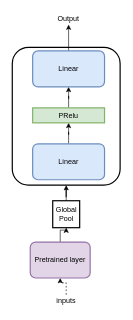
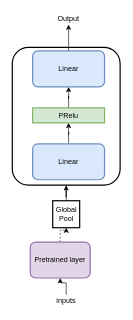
  <mxCell id="0" />
  <mxCell id="1" parent="0" />
  <mxCell id="2" value="" style="rounded=1;whiteSpace=wrap;html=1;strokeWidth=2;fillColor=none;" vertex="1" parent="1"><mxGeometry x="20" y="78" width="180" height="230" as="geometry" /></mxCell>
- <mxCell id="3" style="edgeStyle=orthogonalEdgeStyle;rounded=0;orthogonalLoop=1;jettySize=auto;html=1;entryX=0.5;entryY=1;entryDx=0;entryDy=0;dashed=1;" edge="1" parent="1" source="4" target="6"><mxGeometry relative="1" as="geometry" /></mxCell>
+ <mxCell id="3" style="edgeStyle=orthogonalEdgeStyle;rounded=0;orthogonalLoop=1;jettySize=auto;html=1;entryX=0.5;entryY=1;entryDx=0;entryDy=0;" edge="1" parent="1" source="4" target="6"><mxGeometry relative="1" as="geometry" /></mxCell>
  <mxCell id="4" value="inputs" style="text;html=1;strokeColor=none;fillColor=none;align=center;verticalAlign=middle;whiteSpace=wrap;rounded=0;" vertex="1" parent="1"><mxGeometry x="90" y="491" width="40" height="20" as="geometry" /></mxCell>
- <mxCell id="5" style="edgeStyle=orthogonalEdgeStyle;rounded=0;orthogonalLoop=1;jettySize=auto;html=1;entryX=0.5;entryY=1;entryDx=0;entryDy=0;" edge="1" parent="1" source="6" target="12"><mxGeometry relative="1" as="geometry" /></mxCell>
+ <mxCell id="5" style="edgeStyle=orthogonalEdgeStyle;rounded=0;orthogonalLoop=1;jettySize=auto;html=1;entryX=0.5;entryY=1;entryDx=0;entryDy=0;dashed=1;" edge="1" parent="1" source="6" target="12"><mxGeometry relative="1" as="geometry" /></mxCell>
  <mxCell id="6" value="Pretrained layer" style="rounded=1;whiteSpace=wrap;html=1;strokeWidth=2;fillColor=#e1d5e7;strokeColor=#9673a6;" vertex="1" parent="1"><mxGeometry x="50" y="403" width="100" height="60" as="geometry" /></mxCell>
  <mxCell id="7" style="edgeStyle=orthogonalEdgeStyle;rounded=0;orthogonalLoop=1;jettySize=auto;html=1;entryX=0.5;entryY=1;entryDx=0;entryDy=0;" edge="1" parent="1" source="8" target="10"><mxGeometry relative="1" as="geometry" /></mxCell>
  <mxCell id="8" value="Linear" style="rounded=1;whiteSpace=wrap;html=1;strokeWidth=2;fillColor=#dae8fc;strokeColor=#6c8ebf;" vertex="1" parent="1"><mxGeometry x="54" y="239" width="120" height="60" as="geometry" /></mxCell>
  <mxCell id="9" style="edgeStyle=orthogonalEdgeStyle;rounded=0;orthogonalLoop=1;jettySize=auto;html=1;entryX=0.5;entryY=1;entryDx=0;entryDy=0;" edge="1" parent="1" source="10" target="14"><mxGeometry relative="1" as="geometry" /></mxCell>
  <mxCell id="10" value="PRelu" style="whiteSpace=wrap;html=1;strokeWidth=2;fillColor=#d5e8d4;strokeColor=#82b366;rounded=0;" vertex="1" parent="1"><mxGeometry x="54" y="179" width="120" height="25" as="geometry" /></mxCell>
  <mxCell id="11" style="edgeStyle=orthogonalEdgeStyle;rounded=0;orthogonalLoop=1;jettySize=auto;html=1;entryX=0.5;entryY=1;entryDx=0;entryDy=0;" edge="1" parent="1" source="12" target="2"><mxGeometry relative="1" as="geometry" /></mxCell>
  <mxCell id="12" value="Global Pool" style="whiteSpace=wrap;html=1;aspect=fixed;strokeWidth=2;rounded=0;" vertex="1" parent="1"><mxGeometry x="87.5" y="334" width="45" height="45" as="geometry" /></mxCell>
  <mxCell id="13" style="edgeStyle=orthogonalEdgeStyle;rounded=0;orthogonalLoop=1;jettySize=auto;html=1;entryX=0.5;entryY=1;entryDx=0;entryDy=0;" edge="1" parent="1" source="14" target="15"><mxGeometry relative="1" as="geometry" /></mxCell>
  <mxCell id="14" value="Linear" style="rounded=1;whiteSpace=wrap;html=1;strokeWidth=2;fillColor=#dae8fc;strokeColor=#6c8ebf;" vertex="1" parent="1"><mxGeometry x="54" y="84" width="120" height="60" as="geometry" /></mxCell>
  <mxCell id="15" value="Output" style="text;html=1;strokeColor=none;fillColor=none;align=center;verticalAlign=middle;whiteSpace=wrap;rounded=0;" vertex="1" parent="1"><mxGeometry x="94" y="20" width="40" height="20" as="geometry" /></mxCell>
